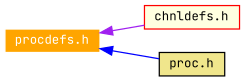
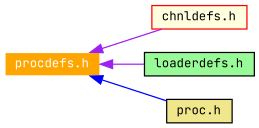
  digraph {
    fontname="JetBrains Mono"
    rankdir=LR
    node [color=black fontname="JetBrains Mono" fontsize=10 shape=record style=filled]
    edge [color=purple dir=back fontname="JetBrains Mono" fontsize=10 labelfontname=Helvetica labelfontsize=10 style=solid]
    n1 [color=white fillcolor=orange fontcolor=white height=0.2 label="procdefs.h" width=0.4]
    n2 [color=red fillcolor=lightyellow height=0.2 label="chnldefs.h" width=0.4]
+   n3 [fillcolor=palegreen height=0.2 label="loaderdefs.h" width=0.4]
    n4 [fillcolor=khaki height=0.2 label="proc.h" width=0.4]
    n1 -> n2
+   n1 -> n3
    n1 -> n4 [color=blue]
  }
